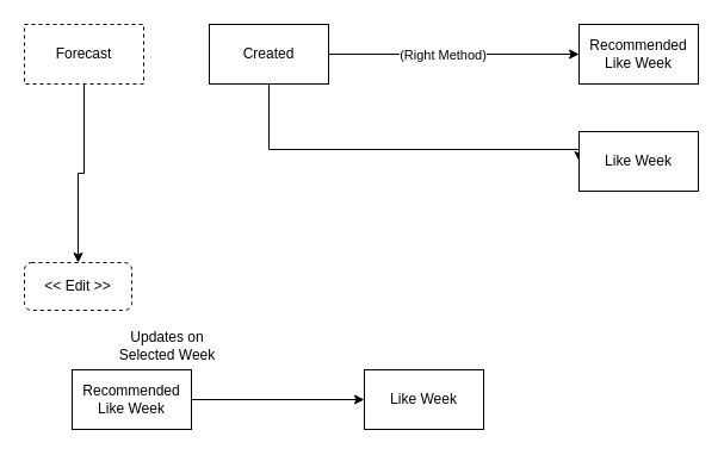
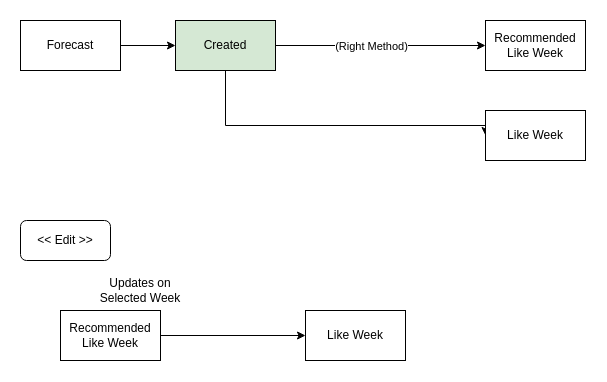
  <mxCell id="0" />
  <mxCell id="1" parent="0" />
- <mxCell id="2" style="edgeStyle=orthogonalEdgeStyle;rounded=0;orthogonalLoop=1;jettySize=auto;html=1;" edge="1" parent="1" source="3" target="7"><mxGeometry relative="1" as="geometry" /></mxCell>
- <mxCell id="3" value="Forecast" style="rounded=0;whiteSpace=wrap;html=1;dashed=1;" vertex="1" parent="1"><mxGeometry x="20" y="20" width="100" height="50" as="geometry" /></mxCell>
+ <mxCell id="2" style="edgeStyle=orthogonalEdgeStyle;rounded=0;orthogonalLoop=1;jettySize=auto;html=1;" edge="1" parent="1" source="3" target="12"><mxGeometry relative="1" as="geometry" /></mxCell>
+ <mxCell id="3" value="Forecast" style="rounded=0;whiteSpace=wrap;html=1;" vertex="1" parent="1"><mxGeometry x="20" y="20" width="100" height="50" as="geometry" /></mxCell>
  <mxCell id="4" style="edgeStyle=orthogonalEdgeStyle;rounded=0;orthogonalLoop=1;jettySize=auto;html=1;" edge="1" parent="1" source="5" target="6"><mxGeometry relative="1" as="geometry" /></mxCell>
  <mxCell id="5" value="Recommended Like Week" style="rounded=0;whiteSpace=wrap;html=1;" vertex="1" parent="1"><mxGeometry x="60" y="310" width="100" height="50" as="geometry" /></mxCell>
  <mxCell id="6" value="Like Week" style="rounded=0;whiteSpace=wrap;html=1;" vertex="1" parent="1"><mxGeometry x="305" y="310" width="100" height="50" as="geometry" /></mxCell>
- <mxCell id="7" value="&amp;lt;&amp;lt; Edit &amp;gt;&amp;gt;" style="rounded=1;whiteSpace=wrap;html=1;dashed=1;" vertex="1" parent="1"><mxGeometry x="20" y="220" width="90" height="40" as="geometry" /></mxCell>
+ <mxCell id="7" value="&amp;lt;&amp;lt; Edit &amp;gt;&amp;gt;" style="rounded=1;whiteSpace=wrap;html=1;" vertex="1" parent="1"><mxGeometry x="20" y="220" width="90" height="40" as="geometry" /></mxCell>
  <mxCell id="8" value="Updates on&lt;br&gt;Selected Week" style="text;html=1;align=center;verticalAlign=middle;whiteSpace=wrap;rounded=0;" vertex="1" parent="1"><mxGeometry x="65" y="280" width="150" height="20" as="geometry" /></mxCell>
  <mxCell id="9" style="edgeStyle=orthogonalEdgeStyle;rounded=0;orthogonalLoop=1;jettySize=auto;html=1;" edge="1" parent="1" source="12" target="13"><mxGeometry relative="1" as="geometry" /></mxCell>
  <mxCell id="10" value="(Right Method)" style="edgeLabel;html=1;align=center;verticalAlign=middle;resizable=0;points=[];" vertex="1" connectable="0" parent="9"><mxGeometry x="-0.095" relative="1" as="geometry"><mxPoint as="offset" /></mxGeometry></mxCell>
  <mxCell id="11" style="edgeStyle=orthogonalEdgeStyle;rounded=0;orthogonalLoop=1;jettySize=auto;html=1;entryX=0;entryY=0.5;entryDx=0;entryDy=0;" edge="1" parent="1" source="12" target="14"><mxGeometry relative="1" as="geometry"><Array as="points"><mxPoint x="225" y="125" /></Array></mxGeometry></mxCell>
- <mxCell id="12" value="Created" style="rounded=0;whiteSpace=wrap;html=1;" vertex="1" parent="1"><mxGeometry x="175" y="20" width="100" height="50" as="geometry" /></mxCell>
+ <mxCell id="12" value="Created" style="rounded=0;whiteSpace=wrap;html=1;fillColor=#d5e8d4;" vertex="1" parent="1"><mxGeometry x="175" y="20" width="100" height="50" as="geometry" /></mxCell>
  <mxCell id="13" value="Recommended Like Week" style="rounded=0;whiteSpace=wrap;html=1;" vertex="1" parent="1"><mxGeometry x="485" y="20" width="100" height="50" as="geometry" /></mxCell>
  <mxCell id="14" value="Like Week" style="rounded=0;whiteSpace=wrap;html=1;" vertex="1" parent="1"><mxGeometry x="485" y="110" width="100" height="50" as="geometry" /></mxCell>
